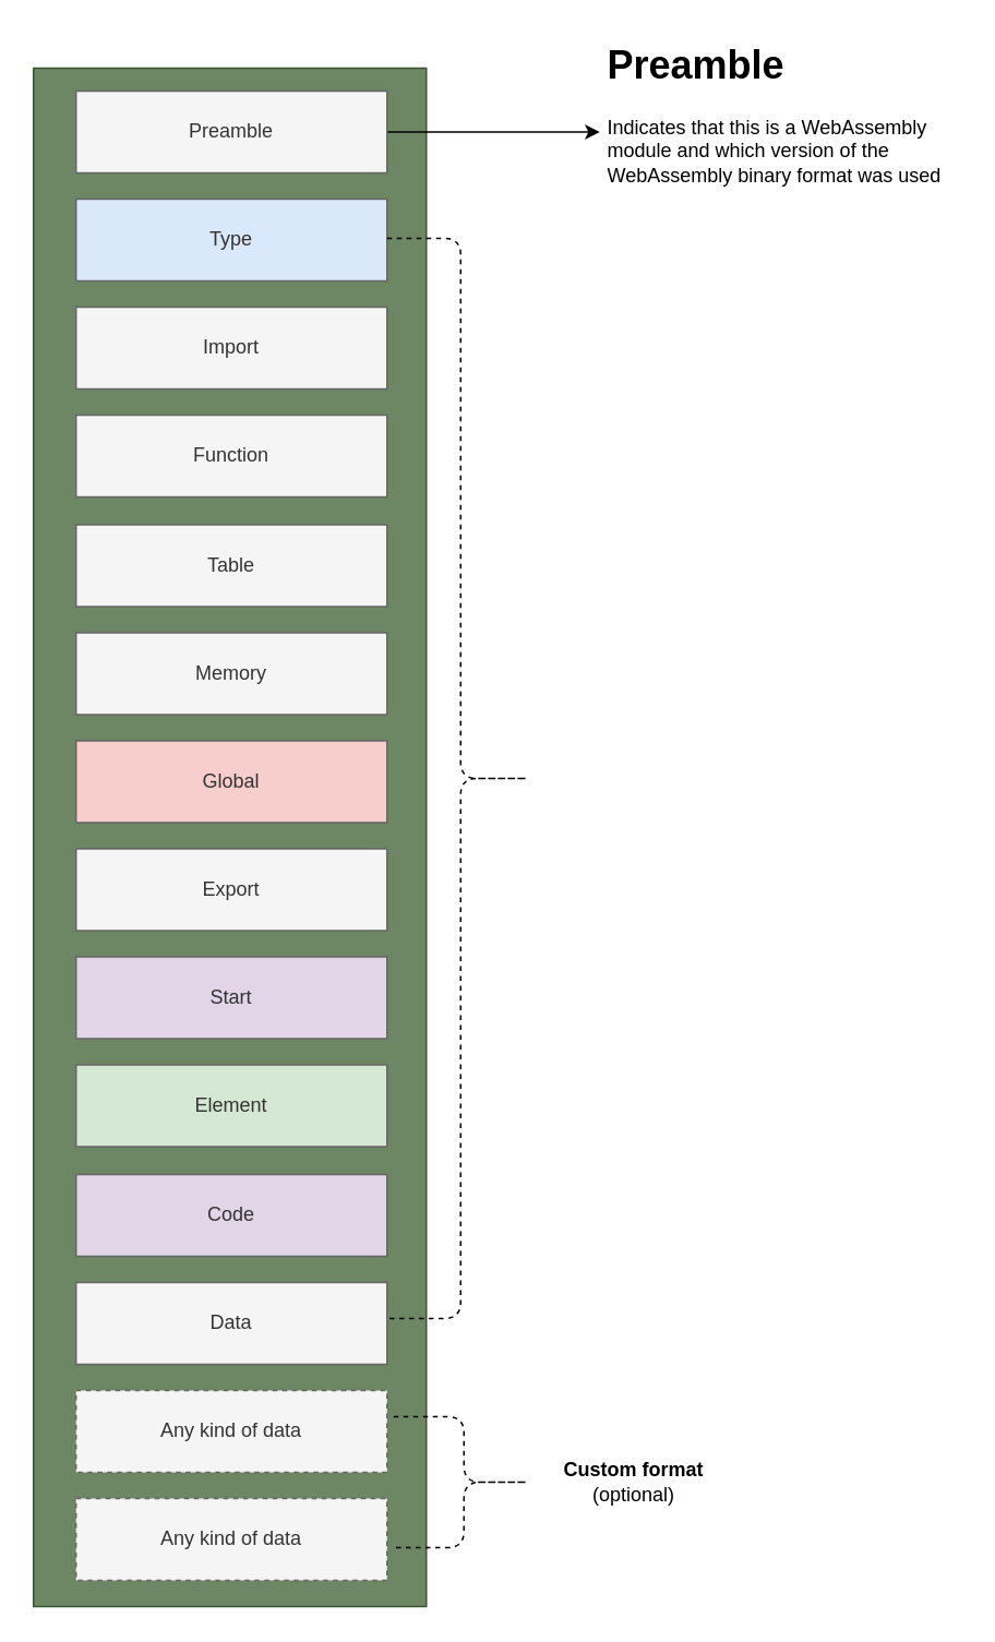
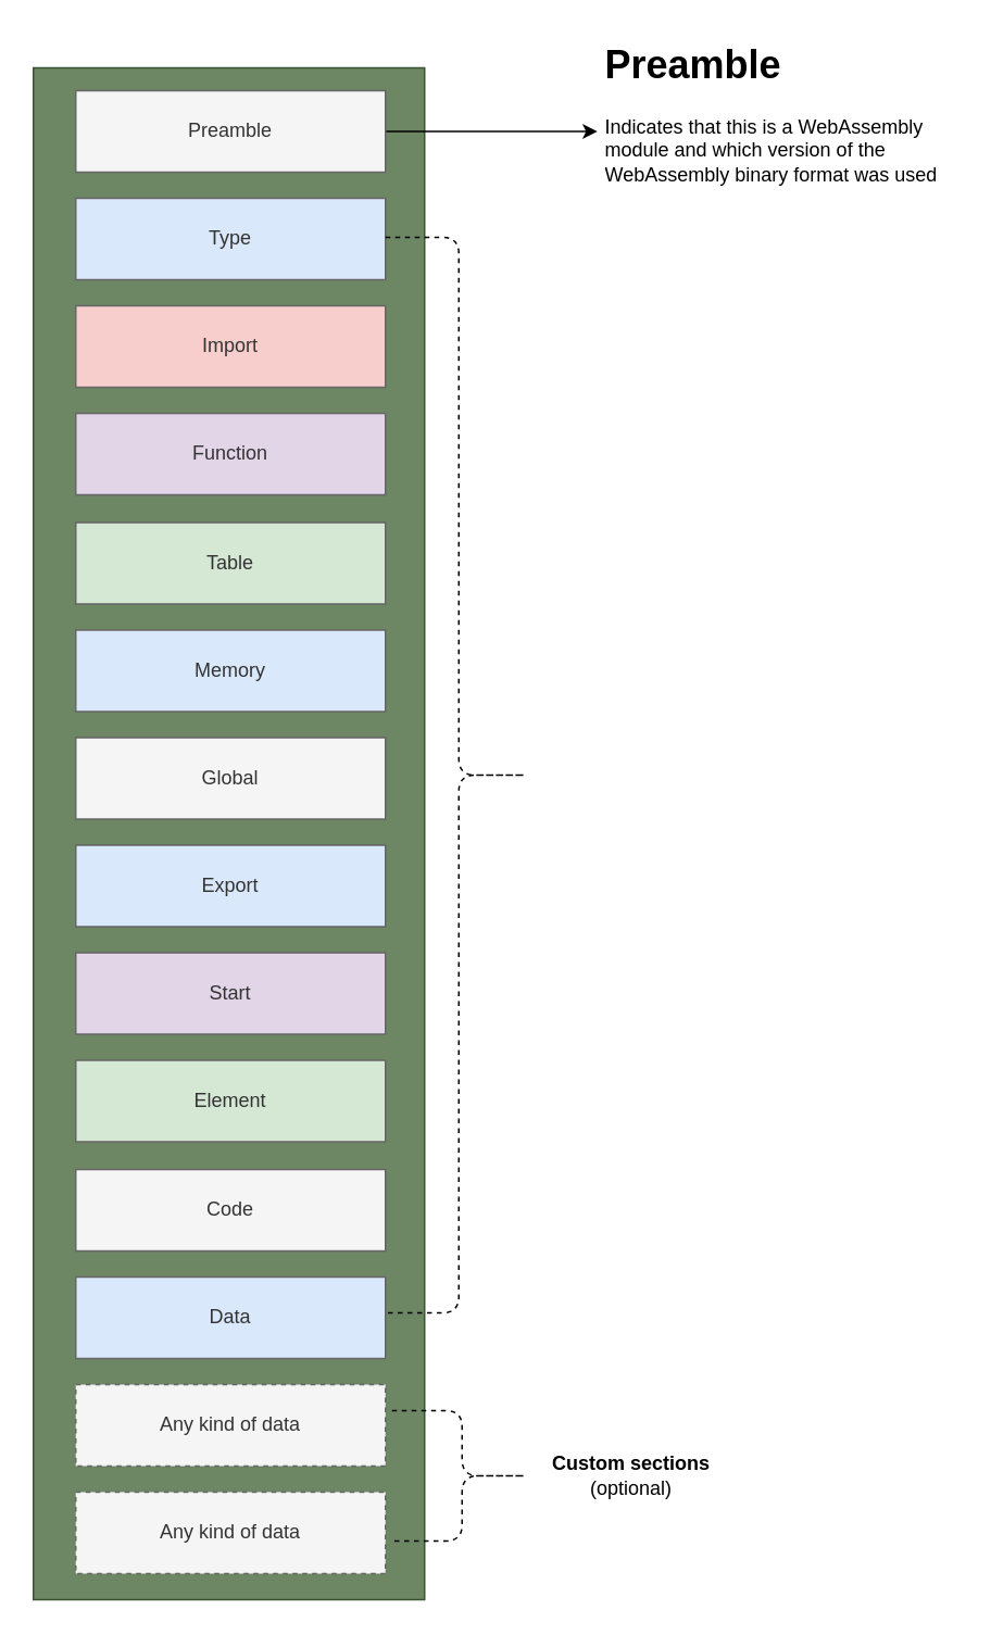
  <mxCell id="0" />
  <mxCell id="1" parent="0" />
  <mxCell id="2" value="" style="rounded=0;whiteSpace=wrap;html=1;fillColor=#6d8764;fontColor=#ffffff;strokeColor=#3A5431;" parent="1" vertex="1"><mxGeometry x="20" y="41" width="240" height="940" as="geometry" /></mxCell>
  <mxCell id="3" style="edgeStyle=orthogonalEdgeStyle;rounded=0;orthogonalLoop=1;jettySize=auto;html=1;exitX=1;exitY=0.5;exitDx=0;exitDy=0;" parent="1" source="4" edge="1"><mxGeometry relative="1" as="geometry"><mxPoint x="366" y="80" as="targetPoint" /></mxGeometry></mxCell>
  <mxCell id="4" value="Preamble" style="rounded=0;whiteSpace=wrap;html=1;fillColor=#f5f5f5;fontColor=#333333;strokeColor=#666666;dashed=0;" parent="1" vertex="1"><mxGeometry x="46" y="55" width="190" height="50" as="geometry" /></mxCell>
  <mxCell id="5" value="Any kind of data" style="rounded=0;whiteSpace=wrap;html=1;fillColor=#f5f5f5;fontColor=#333333;strokeColor=#666666;dashed=1;" parent="1" vertex="1"><mxGeometry x="46" y="849" width="190" height="50" as="geometry" /></mxCell>
  <mxCell id="6" value="Any kind of data" style="rounded=0;whiteSpace=wrap;html=1;fillColor=#f5f5f5;fontColor=#333333;strokeColor=#666666;dashed=1;" parent="1" vertex="1"><mxGeometry x="46" y="915" width="190" height="50" as="geometry" /></mxCell>
  <mxCell id="7" value="Type" style="rounded=0;whiteSpace=wrap;html=1;fillColor=#dae8fc;fontColor=#333333;strokeColor=#666666;imageHeight=24;rotation=0;" parent="1" vertex="1"><mxGeometry x="46" y="121" width="190" height="50" as="geometry" /></mxCell>
- <mxCell id="8" value="Import" style="rounded=0;whiteSpace=wrap;html=1;fillColor=#f5f5f5;fontColor=#333333;strokeColor=#666666;rotation=0;" parent="1" vertex="1"><mxGeometry x="46" y="187" width="190" height="50" as="geometry" /></mxCell>
- <mxCell id="9" value="Function" style="rounded=0;whiteSpace=wrap;html=1;fillColor=#f5f5f5;fontColor=#333333;strokeColor=#666666;rotation=0;" parent="1" vertex="1"><mxGeometry x="46" y="253" width="190" height="50" as="geometry" /></mxCell>
- <mxCell id="10" value="Table" style="rounded=0;whiteSpace=wrap;html=1;fillColor=#f5f5f5;fontColor=#333333;strokeColor=#666666;rotation=0;" parent="1" vertex="1"><mxGeometry x="46" y="320" width="190" height="50" as="geometry" /></mxCell>
- <mxCell id="11" value="Memory" style="rounded=0;whiteSpace=wrap;html=1;fillColor=#f5f5f5;fontColor=#333333;strokeColor=#666666;rotation=0;" parent="1" vertex="1"><mxGeometry x="46" y="386" width="190" height="50" as="geometry" /></mxCell>
- <mxCell id="12" value="Global" style="rounded=0;whiteSpace=wrap;html=1;fillColor=#f8cecc;fontColor=#333333;strokeColor=#666666;rotation=0;" parent="1" vertex="1"><mxGeometry x="46" y="452" width="190" height="50" as="geometry" /></mxCell>
- <mxCell id="13" value="Export" style="rounded=0;whiteSpace=wrap;html=1;fillColor=#f5f5f5;fontColor=#333333;strokeColor=#666666;rotation=0;" parent="1" vertex="1"><mxGeometry x="46" y="518" width="190" height="50" as="geometry" /></mxCell>
+ <mxCell id="8" value="Import" style="rounded=0;whiteSpace=wrap;html=1;fillColor=#f8cecc;fontColor=#333333;strokeColor=#666666;rotation=0;" parent="1" vertex="1"><mxGeometry x="46" y="187" width="190" height="50" as="geometry" /></mxCell>
+ <mxCell id="9" value="Function" style="rounded=0;whiteSpace=wrap;html=1;fillColor=#e1d5e7;fontColor=#333333;strokeColor=#666666;rotation=0;" parent="1" vertex="1"><mxGeometry x="46" y="253" width="190" height="50" as="geometry" /></mxCell>
+ <mxCell id="10" value="Table" style="rounded=0;whiteSpace=wrap;html=1;fillColor=#d5e8d4;fontColor=#333333;strokeColor=#666666;rotation=0;" parent="1" vertex="1"><mxGeometry x="46" y="320" width="190" height="50" as="geometry" /></mxCell>
+ <mxCell id="11" value="Memory" style="rounded=0;whiteSpace=wrap;html=1;fillColor=#dae8fc;fontColor=#333333;strokeColor=#666666;rotation=0;" parent="1" vertex="1"><mxGeometry x="46" y="386" width="190" height="50" as="geometry" /></mxCell>
+ <mxCell id="12" value="Global" style="rounded=0;whiteSpace=wrap;html=1;fillColor=#f5f5f5;fontColor=#333333;strokeColor=#666666;rotation=0;" parent="1" vertex="1"><mxGeometry x="46" y="452" width="190" height="50" as="geometry" /></mxCell>
+ <mxCell id="13" value="Export" style="rounded=0;whiteSpace=wrap;html=1;fillColor=#dae8fc;fontColor=#333333;strokeColor=#666666;rotation=0;" parent="1" vertex="1"><mxGeometry x="46" y="518" width="190" height="50" as="geometry" /></mxCell>
  <mxCell id="14" value="Start" style="rounded=0;whiteSpace=wrap;html=1;fillColor=#e1d5e7;fontColor=#333333;strokeColor=#666666;rotation=0;" parent="1" vertex="1"><mxGeometry x="46" y="584" width="190" height="50" as="geometry" /></mxCell>
  <mxCell id="15" value="Element" style="rounded=0;whiteSpace=wrap;html=1;fillColor=#d5e8d4;fontColor=#333333;strokeColor=#666666;rotation=0;" parent="1" vertex="1"><mxGeometry x="46" y="650" width="190" height="50" as="geometry" /></mxCell>
- <mxCell id="16" value="Code" style="rounded=0;whiteSpace=wrap;html=1;fillColor=#e1d5e7;fontColor=#333333;strokeColor=#666666;rotation=0;" parent="1" vertex="1"><mxGeometry x="46" y="717" width="190" height="50" as="geometry" /></mxCell>
- <mxCell id="17" value="Data" style="rounded=0;whiteSpace=wrap;html=1;fillColor=#f5f5f5;fontColor=#333333;strokeColor=#666666;rotation=0;" parent="1" vertex="1"><mxGeometry x="46" y="783" width="190" height="50" as="geometry" /></mxCell>
+ <mxCell id="16" value="Code" style="rounded=0;whiteSpace=wrap;html=1;fillColor=#f5f5f5;fontColor=#333333;strokeColor=#666666;rotation=0;" parent="1" vertex="1"><mxGeometry x="46" y="717" width="190" height="50" as="geometry" /></mxCell>
+ <mxCell id="17" value="Data" style="rounded=0;whiteSpace=wrap;html=1;fillColor=#dae8fc;fontColor=#333333;strokeColor=#666666;rotation=0;" parent="1" vertex="1"><mxGeometry x="46" y="783" width="190" height="50" as="geometry" /></mxCell>
  <mxCell id="18" value="&lt;h1&gt;Preamble&lt;br&gt;&lt;/h1&gt;&lt;p&gt;Indicates that this is a WebAssembly module and which version of the WebAssembly binary format was used&lt;/p&gt;" style="text;html=1;strokeColor=none;fillColor=none;spacing=5;spacingTop=-20;whiteSpace=wrap;overflow=hidden;rounded=0;dashed=1;" parent="1" vertex="1"><mxGeometry x="366" y="20" width="220" height="120" as="geometry" /></mxCell>
  <mxCell id="19" value="" style="shape=curlyBracket;whiteSpace=wrap;html=1;rounded=1;flipH=1;dashed=1;" parent="1" vertex="1"><mxGeometry x="236" y="145" width="90" height="660" as="geometry" /></mxCell>
  <mxCell id="20" value="" style="shape=curlyBracket;whiteSpace=wrap;html=1;rounded=1;flipH=1;dashed=1;" parent="1" vertex="1"><mxGeometry x="240" y="865" width="86" height="80" as="geometry" /></mxCell>
- <mxCell id="21" value="&lt;b&gt;Custom format&lt;/b&gt;&lt;br&gt;(optional)" style="text;html=1;strokeColor=none;fillColor=none;align=center;verticalAlign=middle;whiteSpace=wrap;rounded=0;dashed=1;" parent="1" vertex="1"><mxGeometry x="322" y="890" width="130" height="30" as="geometry" /></mxCell>
+ <mxCell id="21" value="&lt;b&gt;Custom sections&lt;/b&gt;&lt;br&gt;(optional)" style="text;html=1;strokeColor=none;fillColor=none;align=center;verticalAlign=middle;whiteSpace=wrap;rounded=0;dashed=1;" parent="1" vertex="1"><mxGeometry x="322" y="890" width="130" height="30" as="geometry" /></mxCell>
